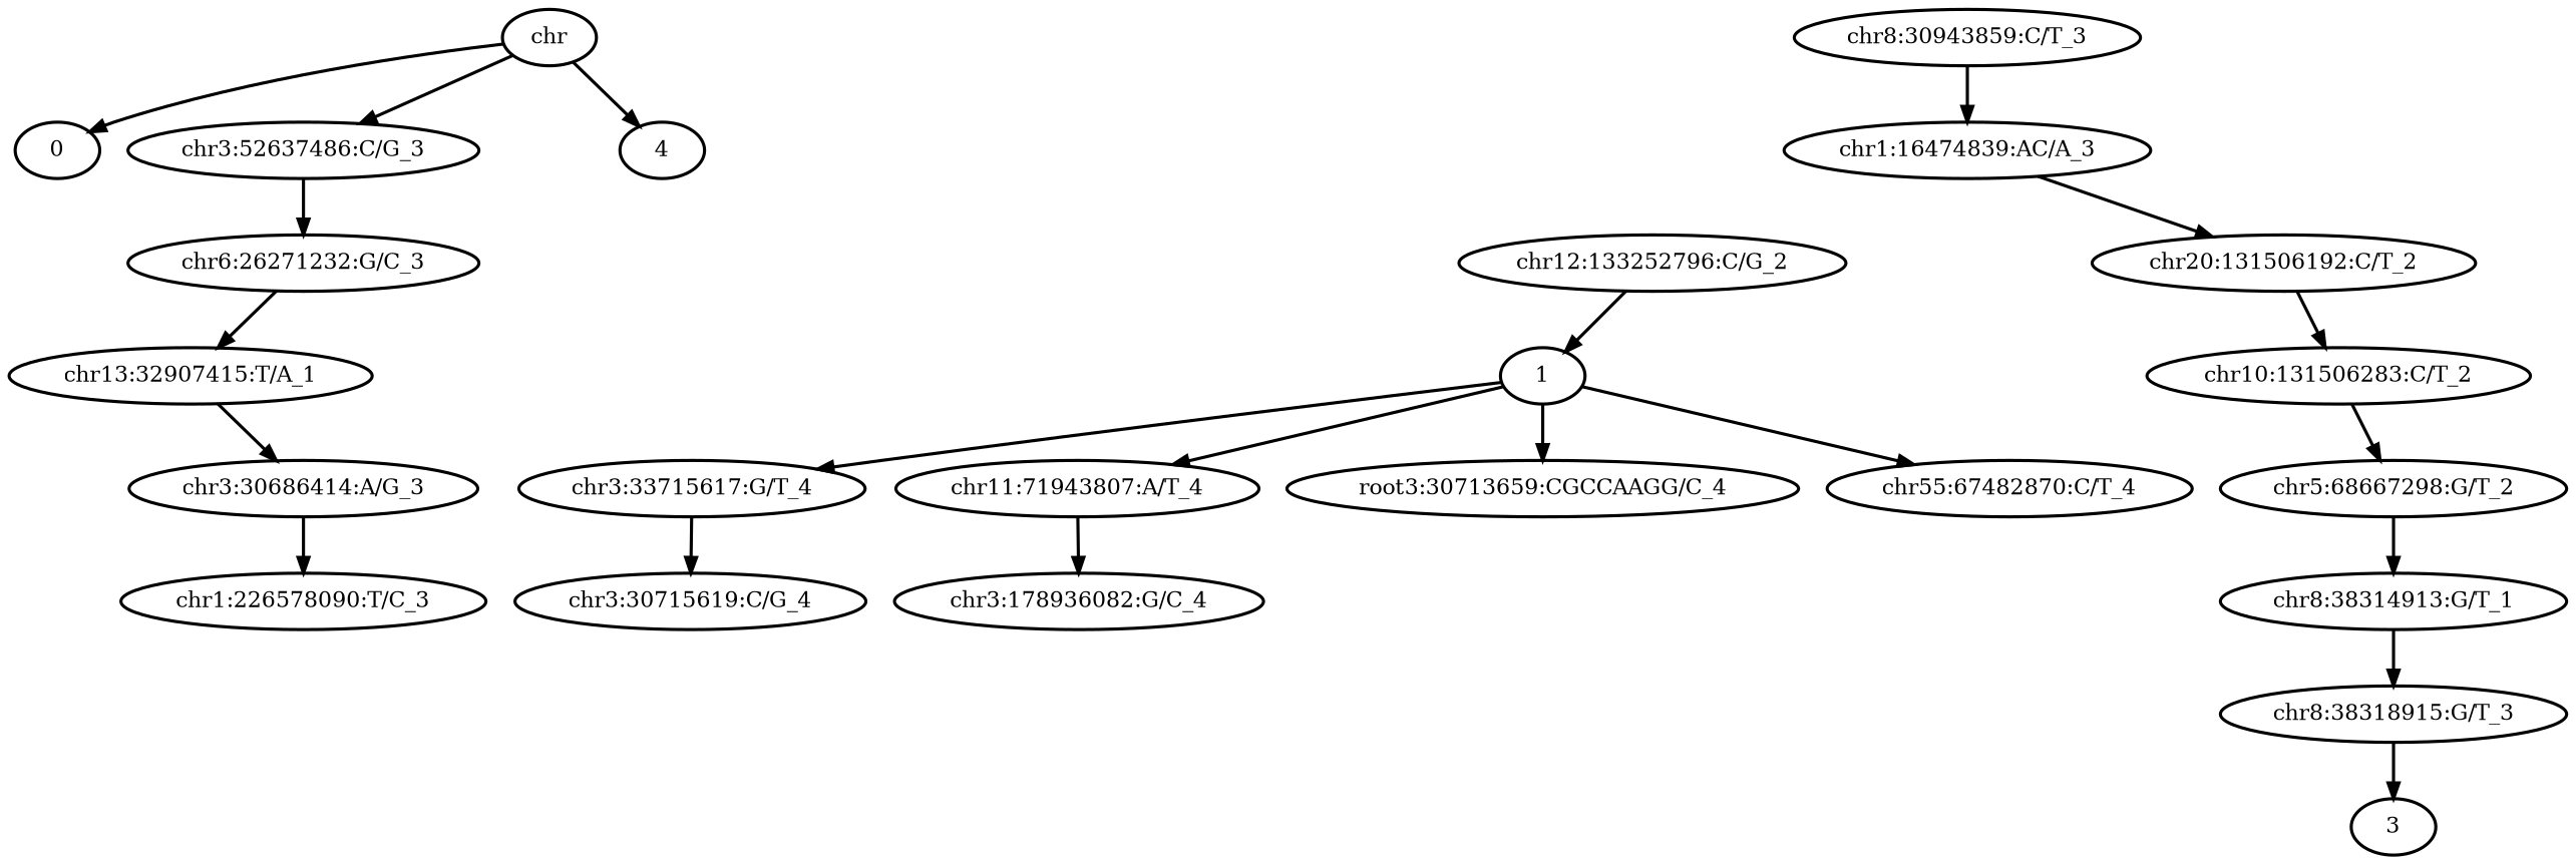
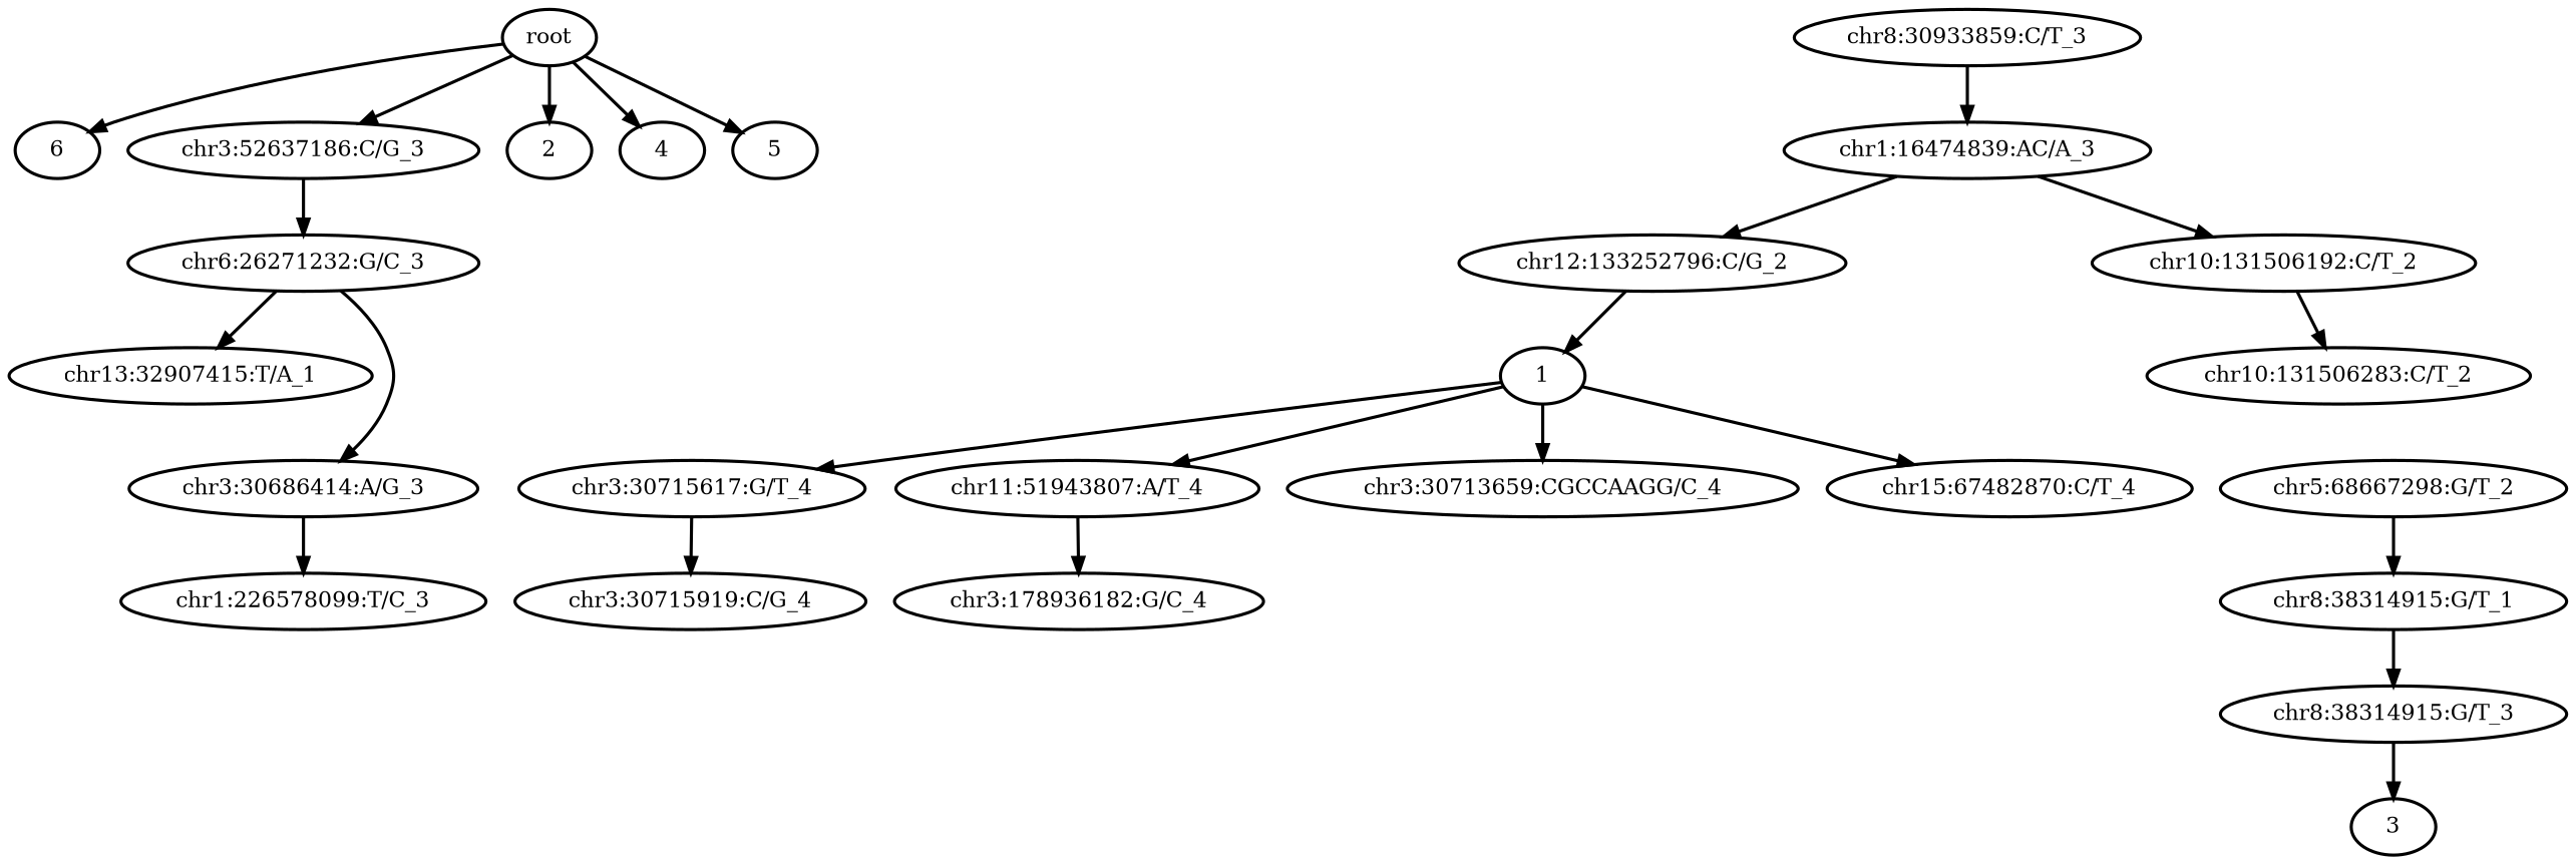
  digraph {
    rankdir=TB
    node [style=bold]
    edge [style=bold]
-   n1 [label=chr]
-   n2 [label=0]
-   n3 [label="chr3:52637486:C/G_3"]
+   n1 [label=root]
+   n2 [label=6]
+   n3 [label="chr3:52637186:C/G_3"]
+   n4 [label=2]
    n5 [label=4]
+   n6 [label=5]
    n7 [label="chr6:26271232:G/C_3"]
    n8 [label="chr13:32907415:T/A_1"]
    n9 [label="chr3:30686414:A/G_3"]
-   n10 [label="chr1:226578090:T/C_3"]
-   n11 [label="chr8:30943859:C/T_3"]
+   n10 [label="chr1:226578099:T/C_3"]
+   n11 [label="chr8:30933859:C/T_3"]
    n12 [label="chr1:16474839:AC/A_3"]
    n13 [label="chr12:133252796:C/G_2"]
-   n14 [label="chr20:131506192:C/T_2"]
+   n14 [label="chr10:131506192:C/T_2"]
    n15 [label=1]
    n16 [label="chr10:131506283:C/T_2"]
-   n17 [label="chr3:33715617:G/T_4"]
-   n18 [label="chr11:71943807:A/T_4"]
-   n19 [label="root3:30713659:CGCCAAGG/C_4"]
-   n20 [label="chr55:67482870:C/T_4"]
-   n21 [label="chr3:30715619:C/G_4"]
-   n22 [label="chr3:178936082:G/C_4"]
+   n17 [label="chr3:30715617:G/T_4"]
+   n18 [label="chr11:51943807:A/T_4"]
+   n19 [label="chr3:30713659:CGCCAAGG/C_4"]
+   n20 [label="chr15:67482870:C/T_4"]
+   n21 [label="chr3:30715919:C/G_4"]
+   n22 [label="chr3:178936182:G/C_4"]
    n23 [label="chr5:68667298:G/T_2"]
-   n24 [label="chr8:38314913:G/T_1"]
-   n25 [label="chr8:38318915:G/T_3"]
+   n24 [label="chr8:38314915:G/T_1"]
+   n25 [label="chr8:38314915:G/T_3"]
    n26 [label=3]
    n1 -> n2
    n1 -> n3
+   n1 -> n4
    n1 -> n5
+   n1 -> n6
    n3 -> n7
    n7 -> n8
-   n8 -> n9
+   n7 -> n9
    n9 -> n10
    n11 -> n12
+   n12 -> n13
    n12 -> n14
    n13 -> n15
    n14 -> n16
    n15 -> n17
    n15 -> n18
    n15 -> n19
    n15 -> n20
-   n16 -> n23
    n17 -> n21
    n18 -> n22
    n23 -> n24
    n24 -> n25
    n25 -> n26
  }
